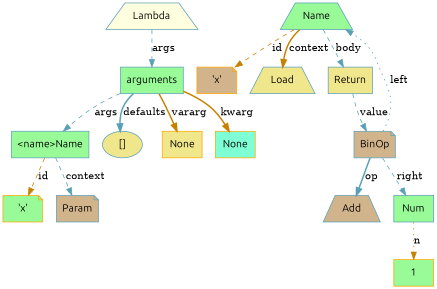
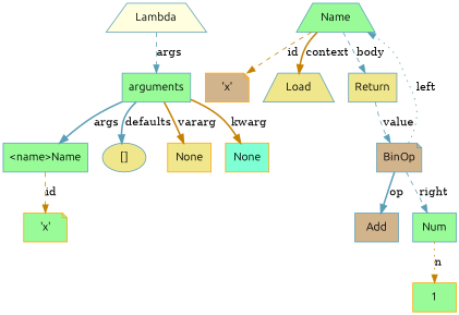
  digraph {
    ordering=out
    node [color="#599FB6" fillcolor=palegreen fontname="Ubuntu,Monospace" shape=box style=filled]
    edge [arrowhead=normal arrowtail=dot color="#599FB6" style=dashed]
    n1 [label="<name>Name"]
    n2 [color=orange label="'x'" shape=note]
-   Param [fillcolor=tan shape=note]
    "[]" [fillcolor=khaki shape=ellipse]
    n5 [label=Name shape=trapezium]
    n6 [color=orange fillcolor=tan label="'x'" shape=note]
    Load [fillcolor=khaki shape=trapezium]
    Return [fillcolor=khaki]
    n9 [color=orange fillcolor=khaki label=None]
    n10 [color=orange fillcolor=aquamarine label=None]
    1 [color=orange]
    Lambda [fillcolor=lightyellow shape=trapezium]
    arguments
    BinOp [fillcolor=tan shape=note]
-   Add [fillcolor=tan shape=trapezium]
+   Add [fillcolor=tan]
    Num
    n1 -> n2 [color="#C68100" label=id tailport=name]
-   n1 -> Param [label=context tailport=name]
    n5 -> n6 [color="#C68100" label=id]
    n5 -> Load [color="#C68100" label=context style=bold]
    n5 -> Return [label=body]
    Return -> BinOp [label=value]
    Lambda -> arguments [label=args]
-   arguments -> n1 [label=args]
+   arguments -> n1 [label=args style=bold]
    arguments -> "[]" [label=defaults style=bold]
    arguments -> n9 [color="#C68100" label=vararg style=bold]
    arguments -> n10 [color="#C68100" label=kwarg style=bold]
    BinOp -> n5 [label=left style=dotted]
    BinOp -> Add [label=op style=bold]
    BinOp -> Num [label=right]
    Num -> 1 [color="#C68100" label=n style=dotted]
  }
